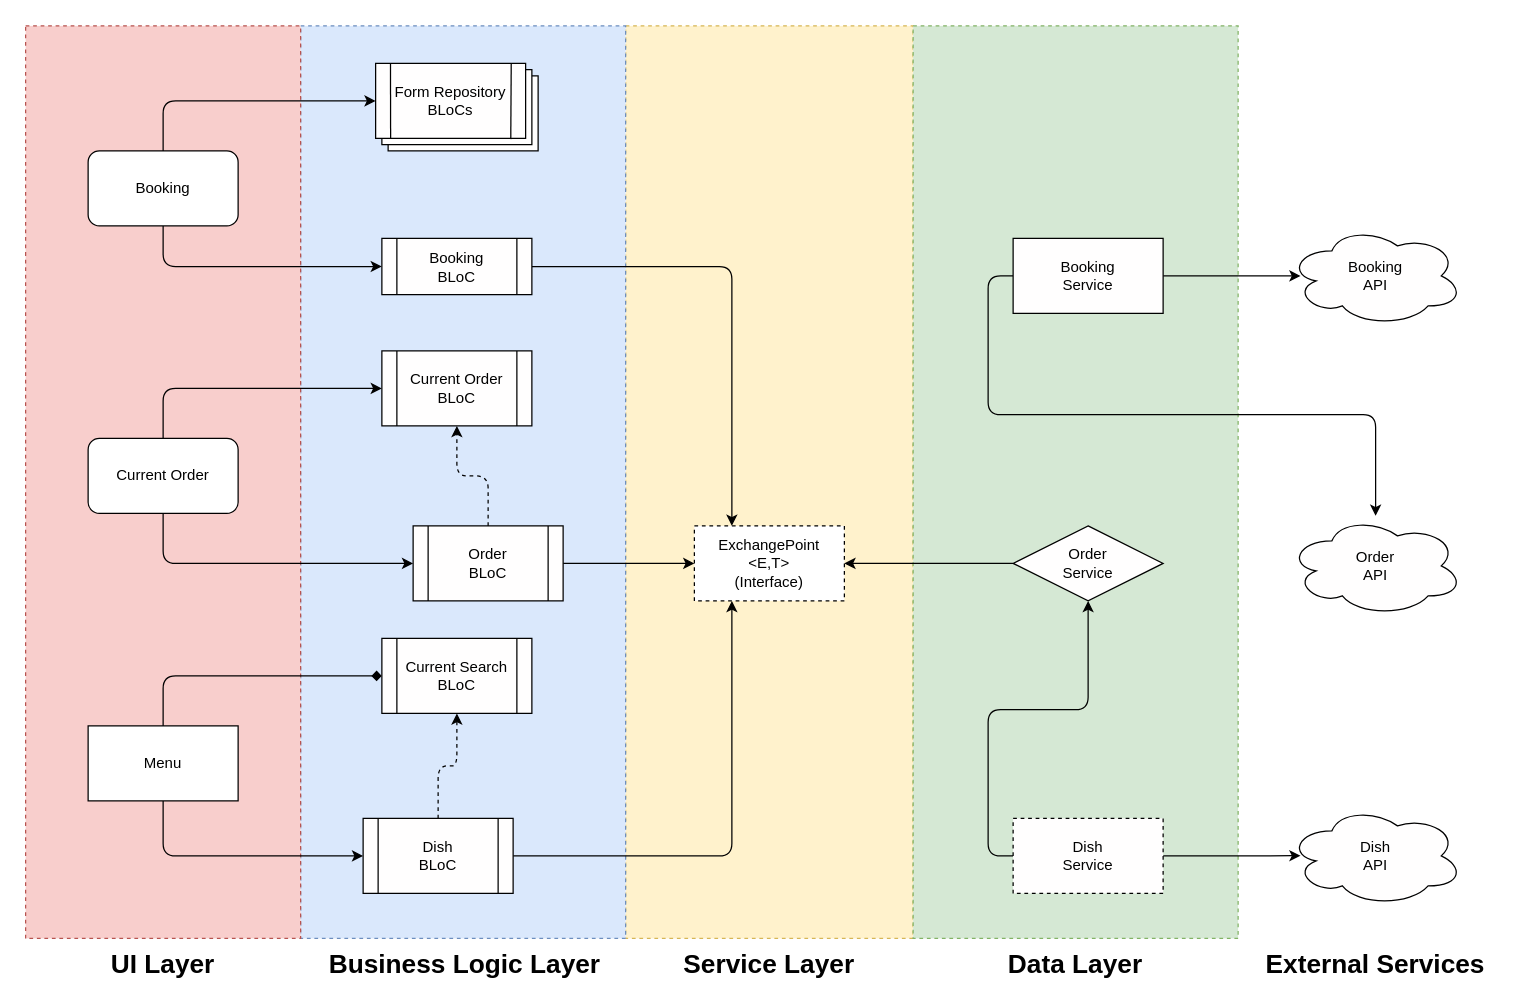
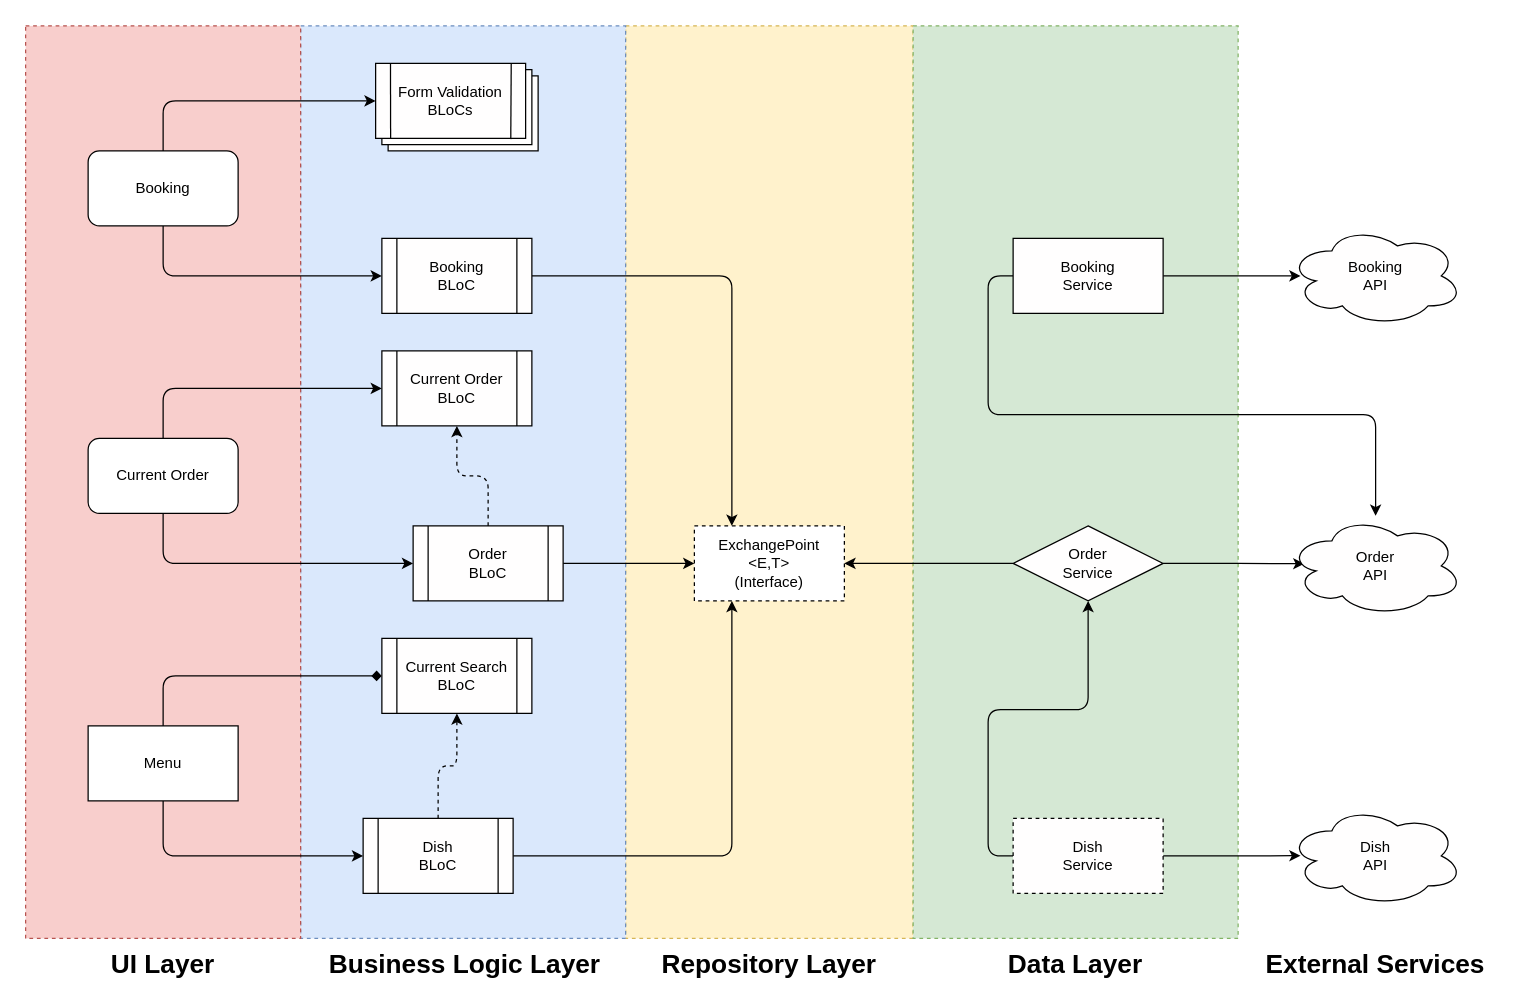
  <mxCell id="0" />
  <mxCell id="1" parent="0" />
  <mxCell id="2" value="" style="rounded=0;whiteSpace=wrap;html=1;shadow=0;fillColor=#fff2cc;dashed=1;strokeColor=#d6b656;" parent="1" vertex="1"><mxGeometry x="500" y="20" width="230" height="730" as="geometry" /></mxCell>
  <mxCell id="3" value="" style="rounded=0;whiteSpace=wrap;html=1;shadow=0;fillColor=#d5e8d4;dashed=1;strokeColor=#82b366;" parent="1" vertex="1"><mxGeometry x="730" y="20" width="260" height="730" as="geometry" /></mxCell>
  <mxCell id="4" value="" style="rounded=0;whiteSpace=wrap;html=1;shadow=0;fillColor=#dae8fc;dashed=1;strokeColor=#6c8ebf;" parent="1" vertex="1"><mxGeometry x="240" y="20" width="260" height="730" as="geometry" /></mxCell>
  <mxCell id="5" value="" style="rounded=0;whiteSpace=wrap;html=1;shadow=0;fillColor=#f8cecc;dashed=1;strokeColor=#b85450;" parent="1" vertex="1"><mxGeometry x="20" y="20" width="220" height="730" as="geometry" /></mxCell>
  <mxCell id="6" style="edgeStyle=orthogonalEdgeStyle;rounded=1;orthogonalLoop=1;jettySize=auto;html=1;exitX=0.5;exitY=0;exitDx=0;exitDy=0;entryX=0;entryY=0.5;entryDx=0;entryDy=0;" edge="1" parent="1" source="8" target="16"><mxGeometry relative="1" as="geometry" /></mxCell>
  <mxCell id="7" style="edgeStyle=orthogonalEdgeStyle;rounded=1;orthogonalLoop=1;jettySize=auto;html=1;exitX=0.5;exitY=1;exitDx=0;exitDy=0;entryX=0;entryY=0.5;entryDx=0;entryDy=0;" edge="1" parent="1" source="8" target="19"><mxGeometry relative="1" as="geometry" /></mxCell>
  <mxCell id="8" value="Booking" style="rounded=1;whiteSpace=wrap;html=1;" parent="1" vertex="1"><mxGeometry x="70" y="120" width="120" height="60" as="geometry" /></mxCell>
  <mxCell id="9" style="edgeStyle=orthogonalEdgeStyle;rounded=1;orthogonalLoop=1;jettySize=auto;html=1;exitX=0.5;exitY=0;exitDx=0;exitDy=0;entryX=0;entryY=0.5;entryDx=0;entryDy=0;" edge="1" parent="1" source="11" target="21"><mxGeometry relative="1" as="geometry" /></mxCell>
  <mxCell id="10" style="edgeStyle=orthogonalEdgeStyle;rounded=1;orthogonalLoop=1;jettySize=auto;html=1;exitX=0.5;exitY=1;exitDx=0;exitDy=0;entryX=0;entryY=0.5;entryDx=0;entryDy=0;" edge="1" parent="1" source="11" target="24"><mxGeometry relative="1" as="geometry" /></mxCell>
  <mxCell id="11" value="Current Order" style="rounded=1;whiteSpace=wrap;html=1;" parent="1" vertex="1"><mxGeometry x="70" y="350" width="120" height="60" as="geometry" /></mxCell>
  <mxCell id="12" style="edgeStyle=orthogonalEdgeStyle;rounded=1;orthogonalLoop=1;jettySize=auto;html=1;exitX=0.5;exitY=0;exitDx=0;exitDy=0;entryX=0;entryY=0.5;entryDx=0;entryDy=0;endArrow=diamond;" edge="1" parent="1" source="14" target="25"><mxGeometry relative="1" as="geometry" /></mxCell>
  <mxCell id="13" style="edgeStyle=orthogonalEdgeStyle;rounded=1;orthogonalLoop=1;jettySize=auto;html=1;exitX=0.5;exitY=1;exitDx=0;exitDy=0;entryX=0;entryY=0.5;entryDx=0;entryDy=0;" edge="1" parent="1" source="14" target="28"><mxGeometry relative="1" as="geometry" /></mxCell>
  <mxCell id="14" value="Menu" style="whiteSpace=wrap;html=1;rounded=0;" parent="1" vertex="1"><mxGeometry x="70" y="580" width="120" height="60" as="geometry" /></mxCell>
  <mxCell id="15" value="" style="verticalLabelPosition=bottom;verticalAlign=top;html=1;shape=mxgraph.basic.layered_rect;dx=10;outlineConnect=0;shadow=0;fillColor=#FFFEFE;gradientColor=none;" parent="1" vertex="1"><mxGeometry x="300" y="50" width="130" height="70" as="geometry" /></mxCell>
- <mxCell id="16" value="Form Repository&lt;br&gt;BLoCs" style="text;html=1;strokeColor=none;fillColor=none;align=center;verticalAlign=middle;whiteSpace=wrap;rounded=0;shadow=0;" parent="1" vertex="1"><mxGeometry x="300" y="50" width="120" height="60" as="geometry" /></mxCell>
+ <mxCell id="16" value="Form Validation&lt;br&gt;BLoCs" style="text;html=1;strokeColor=none;fillColor=none;align=center;verticalAlign=middle;whiteSpace=wrap;rounded=0;shadow=0;" parent="1" vertex="1"><mxGeometry x="300" y="50" width="120" height="60" as="geometry" /></mxCell>
  <mxCell id="17" value="" style="endArrow=none;html=1;exitX=0.904;exitY=0.001;exitDx=0;exitDy=0;entryX=0.901;entryY=1.01;entryDx=0;entryDy=0;exitPerimeter=0;entryPerimeter=0;" parent="1" source="16" target="16" edge="1"><mxGeometry width="50" height="50" relative="1" as="geometry"><mxPoint x="450" y="110" as="sourcePoint" /><mxPoint x="470" y="160" as="targetPoint" /></mxGeometry></mxCell>
  <mxCell id="18" style="edgeStyle=orthogonalEdgeStyle;rounded=1;orthogonalLoop=1;jettySize=auto;html=1;exitX=1;exitY=0.5;exitDx=0;exitDy=0;entryX=0.25;entryY=0;entryDx=0;entryDy=0;" edge="1" parent="1" source="19" target="45"><mxGeometry relative="1" as="geometry" /></mxCell>
- <mxCell id="19" value="Booking&lt;br&gt;BLoC" style="shape=process;whiteSpace=wrap;html=1;backgroundOutline=1;shadow=0;fillColor=#FFFEFE;gradientColor=none;" parent="1" vertex="1"><mxGeometry x="305" y="190" width="120" height="45" as="geometry" /></mxCell>
+ <mxCell id="19" value="Booking&lt;br&gt;BLoC" style="shape=process;whiteSpace=wrap;html=1;backgroundOutline=1;shadow=0;fillColor=#FFFEFE;gradientColor=none;" parent="1" vertex="1"><mxGeometry x="305" y="190" width="120" height="60" as="geometry" /></mxCell>
  <mxCell id="20" value="" style="endArrow=none;html=1;exitX=0.099;exitY=0.001;exitDx=0;exitDy=0;entryX=0.1;entryY=1.009;entryDx=0;entryDy=0;exitPerimeter=0;entryPerimeter=0;" parent="1" source="16" target="16" edge="1"><mxGeometry width="50" height="50" relative="1" as="geometry"><mxPoint x="310.48" y="59.56" as="sourcePoint" /><mxPoint x="310.12" y="120.1" as="targetPoint" /></mxGeometry></mxCell>
  <mxCell id="21" value="Current Order&lt;br&gt;BLoC" style="shape=process;whiteSpace=wrap;html=1;backgroundOutline=1;shadow=0;fillColor=#FFFEFE;gradientColor=none;" parent="1" vertex="1"><mxGeometry x="305" y="280" width="120" height="60" as="geometry" /></mxCell>
  <mxCell id="22" style="edgeStyle=orthogonalEdgeStyle;rounded=1;orthogonalLoop=1;jettySize=auto;html=1;exitX=0.5;exitY=0;exitDx=0;exitDy=0;dashed=1;" edge="1" parent="1" source="24" target="21"><mxGeometry relative="1" as="geometry" /></mxCell>
  <mxCell id="23" style="edgeStyle=orthogonalEdgeStyle;rounded=1;orthogonalLoop=1;jettySize=auto;html=1;exitX=1;exitY=0.5;exitDx=0;exitDy=0;entryX=0;entryY=0.5;entryDx=0;entryDy=0;" edge="1" parent="1" source="24" target="45"><mxGeometry relative="1" as="geometry" /></mxCell>
  <mxCell id="24" value="Order&lt;br&gt;BLoC" style="shape=process;whiteSpace=wrap;html=1;backgroundOutline=1;shadow=0;fillColor=#FFFEFE;gradientColor=none;" parent="1" vertex="1"><mxGeometry x="330" y="420" width="120" height="60" as="geometry" /></mxCell>
  <mxCell id="25" value="Current Search&lt;br&gt;BLoC" style="shape=process;whiteSpace=wrap;html=1;backgroundOutline=1;shadow=0;fillColor=#FFFEFE;gradientColor=none;" parent="1" vertex="1"><mxGeometry x="305" y="510" width="120" height="60" as="geometry" /></mxCell>
  <mxCell id="26" style="edgeStyle=orthogonalEdgeStyle;rounded=1;orthogonalLoop=1;jettySize=auto;html=1;exitX=0.5;exitY=0;exitDx=0;exitDy=0;entryX=0.5;entryY=1;entryDx=0;entryDy=0;dashed=1;" edge="1" parent="1" source="28" target="25"><mxGeometry relative="1" as="geometry" /></mxCell>
  <mxCell id="27" style="edgeStyle=orthogonalEdgeStyle;rounded=1;orthogonalLoop=1;jettySize=auto;html=1;exitX=1;exitY=0.5;exitDx=0;exitDy=0;entryX=0.25;entryY=1;entryDx=0;entryDy=0;" edge="1" parent="1" source="28" target="45"><mxGeometry relative="1" as="geometry" /></mxCell>
  <mxCell id="28" value="Dish&lt;br&gt;BLoC" style="shape=process;whiteSpace=wrap;html=1;backgroundOutline=1;shadow=0;fillColor=#FFFEFE;gradientColor=none;" parent="1" vertex="1"><mxGeometry x="290" y="654" width="120" height="60" as="geometry" /></mxCell>
  <mxCell id="29" style="edgeStyle=orthogonalEdgeStyle;rounded=1;orthogonalLoop=1;jettySize=auto;html=1;exitX=0;exitY=0.5;exitDx=0;exitDy=0;" edge="1" parent="1" source="31" target="39"><mxGeometry relative="1" as="geometry" /></mxCell>
  <mxCell id="30" style="edgeStyle=orthogonalEdgeStyle;rounded=1;orthogonalLoop=1;jettySize=auto;html=1;exitX=1;exitY=0.5;exitDx=0;exitDy=0;entryX=0.071;entryY=0.5;entryDx=0;entryDy=0;entryPerimeter=0;" edge="1" parent="1" source="31" target="38"><mxGeometry relative="1" as="geometry" /></mxCell>
  <mxCell id="31" value="Booking&lt;br&gt;Service" style="rounded=0;whiteSpace=wrap;html=1;shadow=0;fillColor=#FFFEFE;gradientColor=none;" parent="1" vertex="1"><mxGeometry x="810" y="190" width="120" height="60" as="geometry" /></mxCell>
  <mxCell id="32" style="edgeStyle=orthogonalEdgeStyle;rounded=1;orthogonalLoop=1;jettySize=auto;html=1;exitX=0;exitY=0.5;exitDx=0;exitDy=0;" edge="1" parent="1" source="34" target="45"><mxGeometry relative="1" as="geometry" /></mxCell>
+ <mxCell id="33" style="edgeStyle=orthogonalEdgeStyle;rounded=1;orthogonalLoop=1;jettySize=auto;html=1;exitX=1;exitY=0.5;exitDx=0;exitDy=0;entryX=0.093;entryY=0.479;entryDx=0;entryDy=0;entryPerimeter=0;" edge="1" parent="1" source="34" target="39"><mxGeometry relative="1" as="geometry" /></mxCell>
  <mxCell id="34" value="Order&lt;br&gt;Service" style="rhombus;whiteSpace=wrap;html=1;shadow=0;fillColor=#FFFEFE;gradientColor=none;" parent="1" vertex="1"><mxGeometry x="810" y="420" width="120" height="60" as="geometry" /></mxCell>
  <mxCell id="35" style="edgeStyle=orthogonalEdgeStyle;rounded=1;orthogonalLoop=1;jettySize=auto;html=1;exitX=0;exitY=0.5;exitDx=0;exitDy=0;" edge="1" parent="1" source="37" target="34"><mxGeometry relative="1" as="geometry" /></mxCell>
  <mxCell id="36" style="edgeStyle=orthogonalEdgeStyle;rounded=1;orthogonalLoop=1;jettySize=auto;html=1;exitX=1;exitY=0.5;exitDx=0;exitDy=0;entryX=0.071;entryY=0.498;entryDx=0;entryDy=0;entryPerimeter=0;" edge="1" parent="1" source="37" target="40"><mxGeometry relative="1" as="geometry" /></mxCell>
  <mxCell id="37" value="Dish&lt;br&gt;Service" style="rounded=0;whiteSpace=wrap;html=1;shadow=0;fillColor=#FFFEFE;gradientColor=none;dashed=1;" parent="1" vertex="1"><mxGeometry x="810" y="654" width="120" height="60" as="geometry" /></mxCell>
  <mxCell id="38" value="Booking&lt;br&gt;API" style="ellipse;shape=cloud;whiteSpace=wrap;html=1;shadow=0;fillColor=#FFFEFE;gradientColor=none;" parent="1" vertex="1"><mxGeometry x="1030" y="180" width="140" height="80" as="geometry" /></mxCell>
  <mxCell id="39" value="Order&lt;br&gt;API" style="ellipse;shape=cloud;whiteSpace=wrap;html=1;shadow=0;fillColor=#FFFEFE;gradientColor=none;" parent="1" vertex="1"><mxGeometry x="1030" y="412" width="140" height="80" as="geometry" /></mxCell>
  <mxCell id="40" value="Dish&lt;br&gt;API" style="ellipse;shape=cloud;whiteSpace=wrap;html=1;shadow=0;fillColor=#FFFEFE;gradientColor=none;" parent="1" vertex="1"><mxGeometry x="1030" y="644" width="140" height="80" as="geometry" /></mxCell>
  <mxCell id="41" value="&lt;font style=&quot;font-size: 21px&quot;&gt;&lt;b&gt;UI Layer&lt;/b&gt;&lt;/font&gt;" style="text;html=1;strokeColor=none;fillColor=none;align=center;verticalAlign=middle;whiteSpace=wrap;rounded=0;shadow=0;dashed=1;" parent="1" vertex="1"><mxGeometry x="20" y="760" width="220" height="20" as="geometry" /></mxCell>
  <mxCell id="42" value="&lt;font&gt;&lt;span style=&quot;font-size: 21px&quot;&gt;&lt;b&gt;Business&lt;/b&gt;&lt;/span&gt;&lt;b style=&quot;font-size: 21px&quot;&gt;&amp;nbsp;Logic Layer&lt;/b&gt;&lt;/font&gt;" style="text;html=1;strokeColor=none;fillColor=none;align=center;verticalAlign=middle;whiteSpace=wrap;rounded=0;shadow=0;dashed=1;" parent="1" vertex="1"><mxGeometry x="243" y="760" width="257" height="20" as="geometry" /></mxCell>
  <mxCell id="43" value="&lt;font&gt;&lt;b style=&quot;font-size: 21px&quot;&gt;Data Layer&lt;/b&gt;&lt;/font&gt;" style="text;html=1;strokeColor=none;fillColor=none;align=center;verticalAlign=middle;whiteSpace=wrap;rounded=0;shadow=0;dashed=1;" parent="1" vertex="1"><mxGeometry x="730" y="760" width="260" height="20" as="geometry" /></mxCell>
  <mxCell id="44" value="&lt;font&gt;&lt;b style=&quot;font-size: 21px&quot;&gt;External Services&lt;/b&gt;&lt;/font&gt;" style="text;html=1;strokeColor=none;fillColor=none;align=center;verticalAlign=middle;whiteSpace=wrap;rounded=0;shadow=0;dashed=1;" parent="1" vertex="1"><mxGeometry x="990" y="760" width="220" height="20" as="geometry" /></mxCell>
  <mxCell id="45" value="ExchangePoint&lt;br&gt;&amp;lt;E,T&amp;gt;&lt;br&gt;(Interface)" style="rounded=0;whiteSpace=wrap;html=1;dashed=1;" parent="1" vertex="1"><mxGeometry x="555" y="420" width="120" height="60" as="geometry" /></mxCell>
- <mxCell id="46" value="&lt;font&gt;&lt;b style=&quot;font-size: 21px&quot;&gt;Service Layer&lt;/b&gt;&lt;/font&gt;" style="text;html=1;strokeColor=none;fillColor=none;align=center;verticalAlign=middle;whiteSpace=wrap;rounded=0;shadow=0;dashed=1;" parent="1" vertex="1"><mxGeometry x="500" y="760" width="230" height="20" as="geometry" /></mxCell>
+ <mxCell id="46" value="&lt;font&gt;&lt;b style=&quot;font-size: 21px&quot;&gt;Repository Layer&lt;/b&gt;&lt;/font&gt;" style="text;html=1;strokeColor=none;fillColor=none;align=center;verticalAlign=middle;whiteSpace=wrap;rounded=0;shadow=0;dashed=1;" parent="1" vertex="1"><mxGeometry x="500" y="760" width="230" height="20" as="geometry" /></mxCell>
